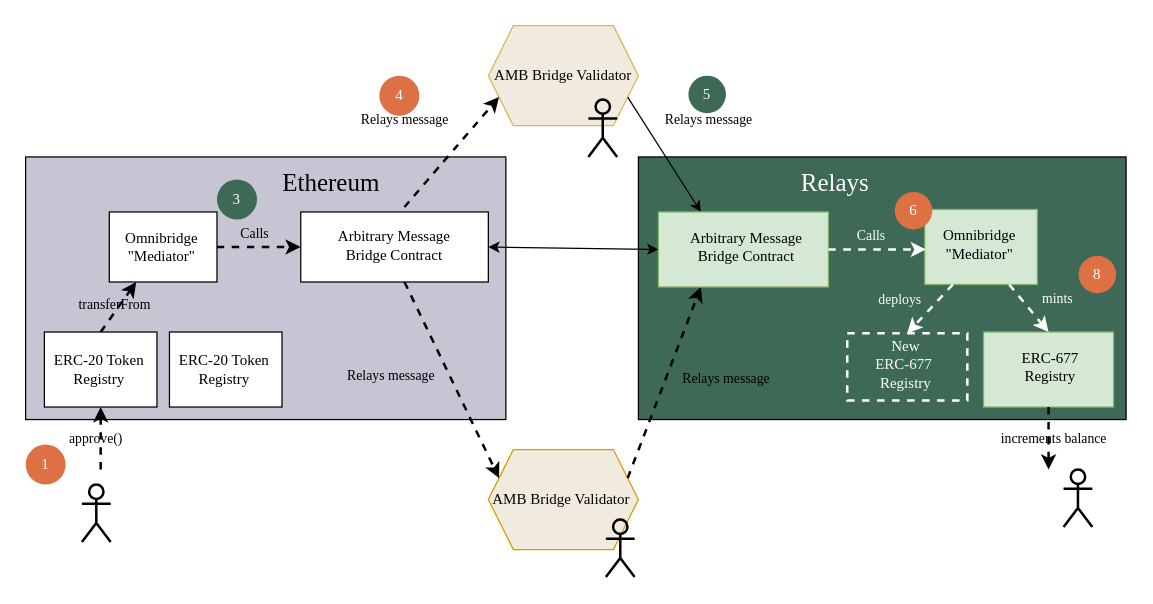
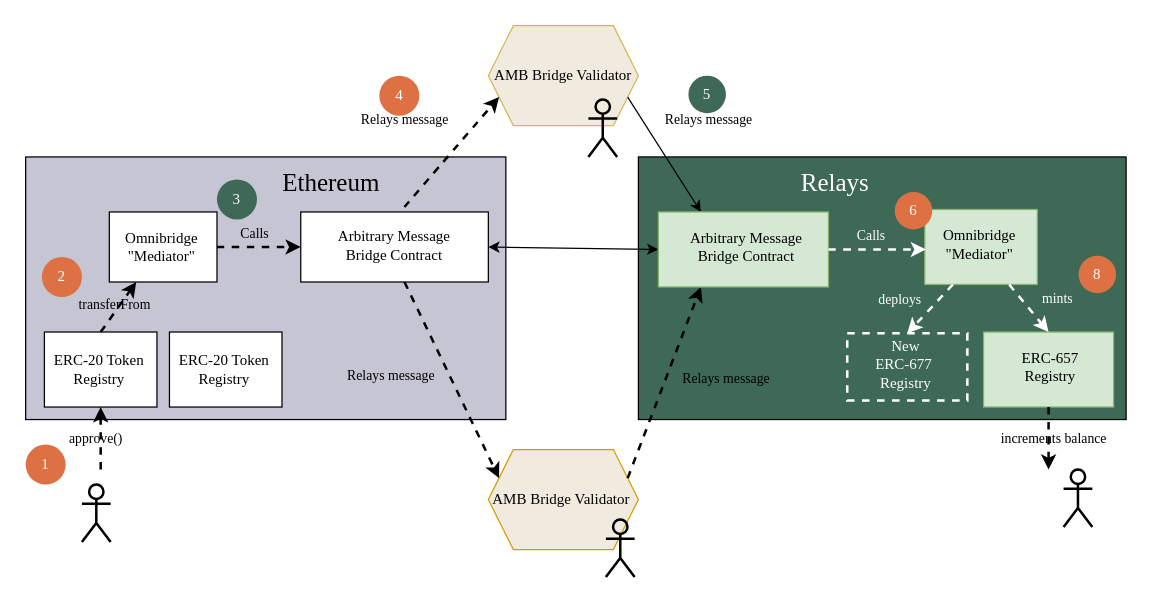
  <mxCell id="0" />
  <mxCell id="1" parent="0" />
  <mxCell id="2" value="" style="rounded=0;whiteSpace=wrap;html=1;fontFamily=Comic Sans MS;labelBackgroundColor=#3E6957;fillColor=#3e6957;" vertex="1" parent="1"><mxGeometry x="510" y="125" width="390" height="210" as="geometry" /></mxCell>
  <mxCell id="3" value="" style="rounded=0;whiteSpace=wrap;html=1;fontFamily=Comic Sans MS;fontColor=none;noLabel=1;labelBackgroundColor=none;fillColor=#c6c5d4;" vertex="1" parent="1"><mxGeometry x="20" y="125" width="384" height="210" as="geometry" /></mxCell>
  <mxCell id="4" value="Ethereum" style="text;html=1;strokeColor=none;fillColor=none;align=center;verticalAlign=middle;whiteSpace=wrap;rounded=0;fontFamily=Comic Sans MS;fontSize=20;" vertex="1" parent="1"><mxGeometry x="197" y="125" width="135" height="40" as="geometry" /></mxCell>
  <mxCell id="5" value="Relays" style="text;html=1;strokeColor=none;fillColor=none;align=center;verticalAlign=middle;whiteSpace=wrap;rounded=0;fontFamily=Comic Sans MS;fontSize=20;fontColor=#FFFFFF;" vertex="1" parent="1"><mxGeometry x="600" y="125" width="135" height="40" as="geometry" /></mxCell>
  <mxCell id="6" value="AMB Bridge Validator&amp;nbsp;" style="shape=hexagon;perimeter=hexagonPerimeter2;whiteSpace=wrap;html=1;fixedSize=1;fillColor=#F0EBDE;strokeColor=#d79b00;fontFamily=Comic Sans MS;rounded=0;" vertex="1" parent="1"><mxGeometry x="390" y="359" width="120" height="80" as="geometry" /></mxCell>
  <mxCell id="7" value="AMB Bridge Validator" style="shape=hexagon;perimeter=hexagonPerimeter2;whiteSpace=wrap;html=1;fixedSize=1;fillColor=#F0EBDE;strokeColor=#d6b656;fontFamily=Comic Sans MS;rounded=0;" vertex="1" parent="1"><mxGeometry x="390" y="20" width="120" height="80" as="geometry" /></mxCell>
  <mxCell id="8" value="Relays message" style="endArrow=classic;html=1;exitX=1;exitY=0.25;exitDx=0;exitDy=0;entryX=0.25;entryY=1;entryDx=0;entryDy=0;strokeWidth=2;fontFamily=Comic Sans MS;labelBackgroundColor=none;rounded=0;curved=1;dashed=1;" edge="1" parent="1" source="6" target="20"><mxGeometry x="0.243" y="-44" width="50" height="50" relative="1" as="geometry"><mxPoint x="460" y="275" as="sourcePoint" /><mxPoint x="510" y="225" as="targetPoint" /><mxPoint x="1" as="offset" /></mxGeometry></mxCell>
  <mxCell id="9" value="Relays message" style="endArrow=classic;html=1;exitX=1;exitY=0.75;exitDx=0;exitDy=0;entryX=0.25;entryY=0;entryDx=0;entryDy=0;strokeWidth=1;fontFamily=Comic Sans MS;labelBackgroundColor=none;rounded=0;curved=1;" edge="1" parent="1" source="7" target="20"><mxGeometry x="-0.079" y="46" width="50" height="50" relative="1" as="geometry"><mxPoint x="545" y="330" as="sourcePoint" /><mxPoint x="598.973" y="235" as="targetPoint" /><mxPoint x="-1" as="offset" /></mxGeometry></mxCell>
  <mxCell id="10" value="Relays message" style="endArrow=classic;dashed=1;html=1;strokeWidth=2;entryX=0;entryY=0.25;entryDx=0;entryDy=0;exitX=0.75;exitY=1;exitDx=0;exitDy=0;endFill=1;fontFamily=Comic Sans MS;labelBackgroundColor=none;rounded=0;curved=1;" edge="1" parent="1" target="6"><mxGeometry x="-0.282" y="-42" width="50" height="50" relative="1" as="geometry"><mxPoint x="322.929" y="225" as="sourcePoint" /><mxPoint x="510" y="225" as="targetPoint" /><mxPoint as="offset" /></mxGeometry></mxCell>
  <mxCell id="11" value="Relays message" style="endArrow=classic;dashed=1;html=1;strokeWidth=2;entryX=0;entryY=0.75;entryDx=0;entryDy=0;exitX=0.75;exitY=0;exitDx=0;exitDy=0;endFill=1;fontFamily=Comic Sans MS;labelBackgroundColor=none;rounded=0;curved=1;" edge="1" parent="1" target="7"><mxGeometry x="-0.093" y="46" width="50" height="50" relative="1" as="geometry"><mxPoint x="322.929" y="165" as="sourcePoint" /><mxPoint x="350" y="330" as="targetPoint" /><mxPoint as="offset" /></mxGeometry></mxCell>
  <mxCell id="12" value="4" style="ellipse;whiteSpace=wrap;html=1;dashed=1;fontFamily=Comic Sans MS;fontSize=12;fontColor=#FFFFFF;strokeColor=none;strokeWidth=2;fillColor=#DD7143;rounded=0;" vertex="1" parent="1"><mxGeometry x="302.84" y="60" width="32" height="32" as="geometry" /></mxCell>
  <mxCell id="13" value="5" style="ellipse;whiteSpace=wrap;html=1;dashed=1;fontFamily=Comic Sans MS;fontSize=12;fontColor=#FFFFFF;strokeColor=none;strokeWidth=2;fillColor=#3e6957;rounded=0;" vertex="1" parent="1"><mxGeometry x="550" y="60" width="30" height="30" as="geometry" /></mxCell>
  <mxCell id="14" value="8" style="ellipse;whiteSpace=wrap;html=1;dashed=1;fontFamily=Comic Sans MS;fontSize=12;fontColor=#FFFFFF;strokeColor=none;strokeWidth=2;fillColor=#DD7143;rounded=0;" vertex="1" parent="1"><mxGeometry x="862" y="204" width="30" height="30" as="geometry" /></mxCell>
  <mxCell id="15" value="" style="rounded=0;whiteSpace=wrap;html=1;fontFamily=Comic Sans MS;" vertex="1" parent="1"><mxGeometry x="240" y="169" width="150" height="56" as="geometry" /></mxCell>
  <mxCell id="16" value="" style="endArrow=classic;startArrow=classic;html=1;fontFamily=Comic Sans MS;entryX=0;entryY=0.5;entryDx=0;entryDy=0;exitX=1;exitY=0.5;exitDx=0;exitDy=0;rounded=0;curved=1;" edge="1" parent="1" source="15" target="20"><mxGeometry width="50" height="50" relative="1" as="geometry"><mxPoint x="377.571" y="165" as="sourcePoint" /><mxPoint x="444.054" y="305" as="targetPoint" /></mxGeometry></mxCell>
  <mxCell id="17" value="Arbitrary Message Bridge Contract" style="text;html=1;strokeColor=none;fillColor=none;align=center;verticalAlign=middle;whiteSpace=wrap;rounded=0;fontFamily=Comic Sans MS;fontSize=12;" vertex="1" parent="1"><mxGeometry x="255" y="178.5" width="120" height="35.5" as="geometry" /></mxCell>
  <mxCell id="18" value="" style="group;fontFamily=Comic Sans MS;fontSize=11;rounded=0;" vertex="1" connectable="0" parent="1"><mxGeometry x="525.96" y="169" width="147.04" height="60" as="geometry" /></mxCell>
  <mxCell id="19" value="" style="group" vertex="1" connectable="0" parent="18"><mxGeometry width="136.04" height="60" as="geometry" /></mxCell>
  <mxCell id="20" value="" style="rounded=0;whiteSpace=wrap;html=1;fontFamily=Comic Sans MS;fillColor=#d5e8d4;strokeColor=#82b366;" vertex="1" parent="19"><mxGeometry width="136.04" height="60" as="geometry" /></mxCell>
  <mxCell id="21" value="Arbitrary Message Bridge Contract" style="text;html=1;strokeColor=none;fillColor=none;align=center;verticalAlign=middle;whiteSpace=wrap;rounded=0;fontFamily=Comic Sans MS;fontSize=12;" vertex="1" parent="19"><mxGeometry x="14.58" y="13" width="111.46" height="30" as="geometry" /></mxCell>
  <mxCell id="22" value="" style="shape=umlActor;verticalLabelPosition=bottom;verticalAlign=top;html=1;outlineConnect=0;fontFamily=Comic Sans MS;fontSize=13;fontColor=#FFFFFF;strokeColor=default;strokeWidth=2;fillColor=none;rounded=0;" vertex="1" parent="1"><mxGeometry x="470" y="79" width="23" height="46" as="geometry" /></mxCell>
  <mxCell id="23" value="" style="shape=umlActor;verticalLabelPosition=bottom;verticalAlign=top;html=1;outlineConnect=0;fontFamily=Comic Sans MS;fontSize=13;fontColor=#FFFFFF;strokeColor=default;strokeWidth=2;fillColor=none;rounded=0;" vertex="1" parent="1"><mxGeometry x="484" y="415" width="23" height="46" as="geometry" /></mxCell>
  <mxCell id="24" value="Calls" style="endArrow=classic;dashed=1;html=1;strokeWidth=2;entryX=0;entryY=0.5;entryDx=0;entryDy=0;endFill=1;fontFamily=Comic Sans MS;labelBackgroundColor=none;rounded=0;curved=1;exitX=1;exitY=0.5;exitDx=0;exitDy=0;" edge="1" parent="1" source="30" target="15"><mxGeometry x="-0.116" y="11" width="50" height="50" relative="1" as="geometry"><mxPoint x="160" y="197" as="sourcePoint" /><mxPoint x="245.641" y="196.143" as="targetPoint" /><mxPoint as="offset" /></mxGeometry></mxCell>
  <mxCell id="25" value="" style="group" vertex="1" connectable="0" parent="1"><mxGeometry x="33" y="265" width="92" height="60" as="geometry" /></mxCell>
  <mxCell id="26" value="" style="rounded=0;whiteSpace=wrap;html=1;fontFamily=Comic Sans MS;" vertex="1" parent="25"><mxGeometry x="2" width="90" height="60" as="geometry" /></mxCell>
  <mxCell id="27" value="ERC-20 Token&lt;br&gt;Registry" style="text;html=1;strokeColor=none;fillColor=none;align=center;verticalAlign=middle;whiteSpace=wrap;rounded=0;fontFamily=Comic Sans MS;fontSize=12;" vertex="1" parent="25"><mxGeometry y="12.25" width="92" height="35.5" as="geometry" /></mxCell>
  <mxCell id="28" value="" style="group" vertex="1" connectable="0" parent="1"><mxGeometry x="85" y="169" width="88" height="56" as="geometry" /></mxCell>
  <mxCell id="29" value="" style="rounded=0;whiteSpace=wrap;html=1;fontFamily=Comic Sans MS;" vertex="1" parent="28"><mxGeometry x="1.913" width="86.087" height="56" as="geometry" /></mxCell>
  <mxCell id="30" value="Omnibridge &quot;Mediator&quot;" style="text;html=1;strokeColor=none;fillColor=none;align=center;verticalAlign=middle;whiteSpace=wrap;rounded=0;fontFamily=Comic Sans MS;fontSize=12;" vertex="1" parent="28"><mxGeometry y="11.433" width="88" height="33.133" as="geometry" /></mxCell>
  <mxCell id="31" value="" style="group" vertex="1" connectable="0" parent="1"><mxGeometry x="133" y="265" width="92" height="60" as="geometry" /></mxCell>
  <mxCell id="32" value="" style="rounded=0;whiteSpace=wrap;html=1;fontFamily=Comic Sans MS;" vertex="1" parent="31"><mxGeometry x="2" width="90" height="60" as="geometry" /></mxCell>
  <mxCell id="33" value="ERC-20 Token&lt;br&gt;Registry" style="text;html=1;strokeColor=none;fillColor=none;align=center;verticalAlign=middle;whiteSpace=wrap;rounded=0;fontFamily=Comic Sans MS;fontSize=12;" vertex="1" parent="31"><mxGeometry y="12.25" width="92" height="35.5" as="geometry" /></mxCell>
  <mxCell id="34" value="1" style="ellipse;whiteSpace=wrap;html=1;dashed=1;fontFamily=Comic Sans MS;fontSize=12;fontColor=#FFFFFF;strokeColor=none;strokeWidth=2;fillColor=#DD7143;rounded=0;" vertex="1" parent="1"><mxGeometry x="20" y="355" width="32" height="32" as="geometry" /></mxCell>
  <mxCell id="35" value="transferFrom" style="endArrow=classic;dashed=1;html=1;strokeWidth=2;entryX=0.25;entryY=1;entryDx=0;entryDy=0;endFill=1;fontFamily=Comic Sans MS;labelBackgroundColor=none;rounded=0;curved=1;exitX=0.5;exitY=0;exitDx=0;exitDy=0;" edge="1" parent="1" source="26" target="29"><mxGeometry x="-0.009" y="4" width="50" height="50" relative="1" as="geometry"><mxPoint x="187" y="205.875" as="sourcePoint" /><mxPoint x="268.641" y="206.143" as="targetPoint" /><mxPoint as="offset" /></mxGeometry></mxCell>
  <mxCell id="36" value="approve()" style="endArrow=classic;dashed=1;html=1;strokeWidth=2;entryX=0.5;entryY=1;entryDx=0;entryDy=0;endFill=1;fontFamily=Comic Sans MS;labelBackgroundColor=none;rounded=0;curved=1;" edge="1" parent="1" target="26"><mxGeometry x="-0.009" y="4" width="50" height="50" relative="1" as="geometry"><mxPoint x="80" y="375" as="sourcePoint" /><mxPoint x="119.5" y="227" as="targetPoint" /><mxPoint as="offset" /></mxGeometry></mxCell>
  <mxCell id="37" value="" style="group" vertex="1" connectable="0" parent="1"><mxGeometry x="690" y="266" width="97.04" height="53.75" as="geometry" /></mxCell>
  <mxCell id="38" value="" style="group" vertex="1" connectable="0" parent="37"><mxGeometry x="-13" width="96.04" height="53.75" as="geometry" /></mxCell>
  <mxCell id="39" value="" style="rounded=0;whiteSpace=wrap;html=1;fontFamily=Comic Sans MS;fillColor=none;strokeColor=#FFFFFF;dashed=1;strokeWidth=2;" vertex="1" parent="38"><mxGeometry width="96.04" height="53.75" as="geometry" /></mxCell>
  <mxCell id="40" value="New &lt;br&gt;ERC-677&amp;nbsp;&lt;br&gt;Registry" style="text;html=1;strokeColor=none;fillColor=none;align=center;verticalAlign=middle;whiteSpace=wrap;rounded=0;fontFamily=Comic Sans MS;fontSize=12;fontColor=#FFFFFF;" vertex="1" parent="38"><mxGeometry x="7" y="9.87" width="80" height="30" as="geometry" /></mxCell>
  <mxCell id="41" value="" style="group" vertex="1" connectable="0" parent="1"><mxGeometry x="786" y="265" width="104" height="60" as="geometry" /></mxCell>
  <mxCell id="42" value="" style="rounded=0;whiteSpace=wrap;html=1;fontFamily=Comic Sans MS;fillColor=#d5e8d4;strokeColor=#82b366;" vertex="1" parent="41"><mxGeometry width="104" height="60" as="geometry" /></mxCell>
- <mxCell id="43" value="ERC-677 &lt;br&gt;Registry" style="text;html=1;strokeColor=none;fillColor=none;align=center;verticalAlign=middle;whiteSpace=wrap;rounded=0;fontFamily=Comic Sans MS;fontSize=12;" vertex="1" parent="41"><mxGeometry x="11.146" y="13" width="85.209" height="30" as="geometry" /></mxCell>
+ <mxCell id="43" value="ERC-657 &lt;br&gt;Registry" style="text;html=1;strokeColor=none;fillColor=none;align=center;verticalAlign=middle;whiteSpace=wrap;rounded=0;fontFamily=Comic Sans MS;fontSize=12;" vertex="1" parent="41"><mxGeometry x="11.146" y="13" width="85.209" height="30" as="geometry" /></mxCell>
  <mxCell id="44" value="" style="group;fontFamily=Comic Sans MS;fontSize=11;rounded=0;" vertex="1" connectable="0" parent="1"><mxGeometry x="736" y="167" width="93" height="60" as="geometry" /></mxCell>
  <mxCell id="45" value="" style="group" vertex="1" connectable="0" parent="44"><mxGeometry width="93" height="60" as="geometry" /></mxCell>
  <mxCell id="46" value="" style="group" vertex="1" connectable="0" parent="45"><mxGeometry x="3" width="90" height="60" as="geometry" /></mxCell>
  <mxCell id="47" value="" style="rounded=0;whiteSpace=wrap;html=1;fontFamily=Comic Sans MS;fillColor=#d5e8d4;strokeColor=#82b366;" vertex="1" parent="46"><mxGeometry width="90" height="60" as="geometry" /></mxCell>
  <mxCell id="48" value="Omnibridge &quot;Mediator&quot;" style="text;html=1;strokeColor=none;fillColor=none;align=center;verticalAlign=middle;whiteSpace=wrap;rounded=0;fontFamily=Comic Sans MS;fontSize=12;" vertex="1" parent="46"><mxGeometry x="6.646" y="13" width="73.739" height="30" as="geometry" /></mxCell>
  <mxCell id="49" value="Calls" style="endArrow=classic;dashed=1;html=1;strokeWidth=2;endFill=1;fontFamily=Comic Sans MS;labelBackgroundColor=none;rounded=0;curved=1;exitX=1;exitY=0.5;exitDx=0;exitDy=0;strokeColor=#FFFFFF;fontColor=#FFFFFF;" edge="1" parent="1" source="20"><mxGeometry x="-0.116" y="11" width="50" height="50" relative="1" as="geometry"><mxPoint x="673" y="198.5" as="sourcePoint" /><mxPoint x="740" y="199" as="targetPoint" /><mxPoint as="offset" /></mxGeometry></mxCell>
  <mxCell id="50" value="deploys" style="endArrow=classic;dashed=1;html=1;strokeWidth=2;endFill=1;fontFamily=Comic Sans MS;labelBackgroundColor=none;rounded=0;curved=1;exitX=0.25;exitY=1;exitDx=0;exitDy=0;strokeColor=#FFFFFF;fontColor=#FFFFFF;entryX=0.5;entryY=0;entryDx=0;entryDy=0;" edge="1" parent="1" source="47" target="39"><mxGeometry x="0.415" y="-23" width="50" height="50" relative="1" as="geometry"><mxPoint x="672" y="209" as="sourcePoint" /><mxPoint x="750" y="209" as="targetPoint" /><mxPoint as="offset" /></mxGeometry></mxCell>
  <mxCell id="51" value="mints" style="endArrow=classic;dashed=1;html=1;strokeWidth=2;endFill=1;fontFamily=Comic Sans MS;labelBackgroundColor=none;rounded=0;curved=1;exitX=0.75;exitY=1;exitDx=0;exitDy=0;strokeColor=#FFFFFF;fontColor=#FFFFFF;entryX=0.5;entryY=0;entryDx=0;entryDy=0;" edge="1" parent="1" source="47" target="42"><mxGeometry x="0.339" y="23" width="50" height="50" relative="1" as="geometry"><mxPoint x="771.5" y="237" as="sourcePoint" /><mxPoint x="735.02" y="276" as="targetPoint" /><mxPoint as="offset" /></mxGeometry></mxCell>
+ <mxCell id="52" value="2" style="ellipse;whiteSpace=wrap;html=1;dashed=1;fontFamily=Comic Sans MS;fontSize=12;fontColor=#FFFFFF;strokeColor=none;strokeWidth=2;fillColor=#DD7143;rounded=0;" vertex="1" parent="1"><mxGeometry x="33" y="205" width="32" height="32" as="geometry" /></mxCell>
  <mxCell id="53" value="3" style="ellipse;whiteSpace=wrap;html=1;dashed=1;fontFamily=Comic Sans MS;fontSize=12;fontColor=#FFFFFF;strokeColor=none;strokeWidth=2;fillColor=#3e6957;rounded=0;" vertex="1" parent="1"><mxGeometry x="173" y="143" width="32" height="32" as="geometry" /></mxCell>
  <mxCell id="54" value="6" style="ellipse;whiteSpace=wrap;html=1;dashed=1;fontFamily=Comic Sans MS;fontSize=12;fontColor=#FFFFFF;strokeColor=none;strokeWidth=2;fillColor=#DD7143;rounded=0;" vertex="1" parent="1"><mxGeometry x="715" y="153" width="30" height="30" as="geometry" /></mxCell>
  <mxCell id="55" value="increments balance" style="endArrow=classic;dashed=1;html=1;strokeWidth=2;endFill=1;fontFamily=Comic Sans MS;labelBackgroundColor=none;rounded=0;curved=1;" edge="1" parent="1" source="42"><mxGeometry x="-0.009" y="4" width="50" height="50" relative="1" as="geometry"><mxPoint x="827" y="455" as="sourcePoint" /><mxPoint x="838" y="375" as="targetPoint" /><mxPoint as="offset" /></mxGeometry></mxCell>
  <mxCell id="56" value="" style="shape=umlActor;verticalLabelPosition=bottom;verticalAlign=top;html=1;outlineConnect=0;fontFamily=Comic Sans MS;fontSize=13;fontColor=#FFFFFF;strokeColor=default;strokeWidth=2;fillColor=none;rounded=0;" vertex="1" parent="1"><mxGeometry x="65" y="387" width="23" height="46" as="geometry" /></mxCell>
  <mxCell id="57" value="" style="shape=umlActor;verticalLabelPosition=bottom;verticalAlign=top;html=1;outlineConnect=0;fontFamily=Comic Sans MS;fontSize=13;fontColor=#FFFFFF;strokeColor=default;strokeWidth=2;fillColor=none;rounded=0;" vertex="1" parent="1"><mxGeometry x="850" y="375" width="23" height="46" as="geometry" /></mxCell>
